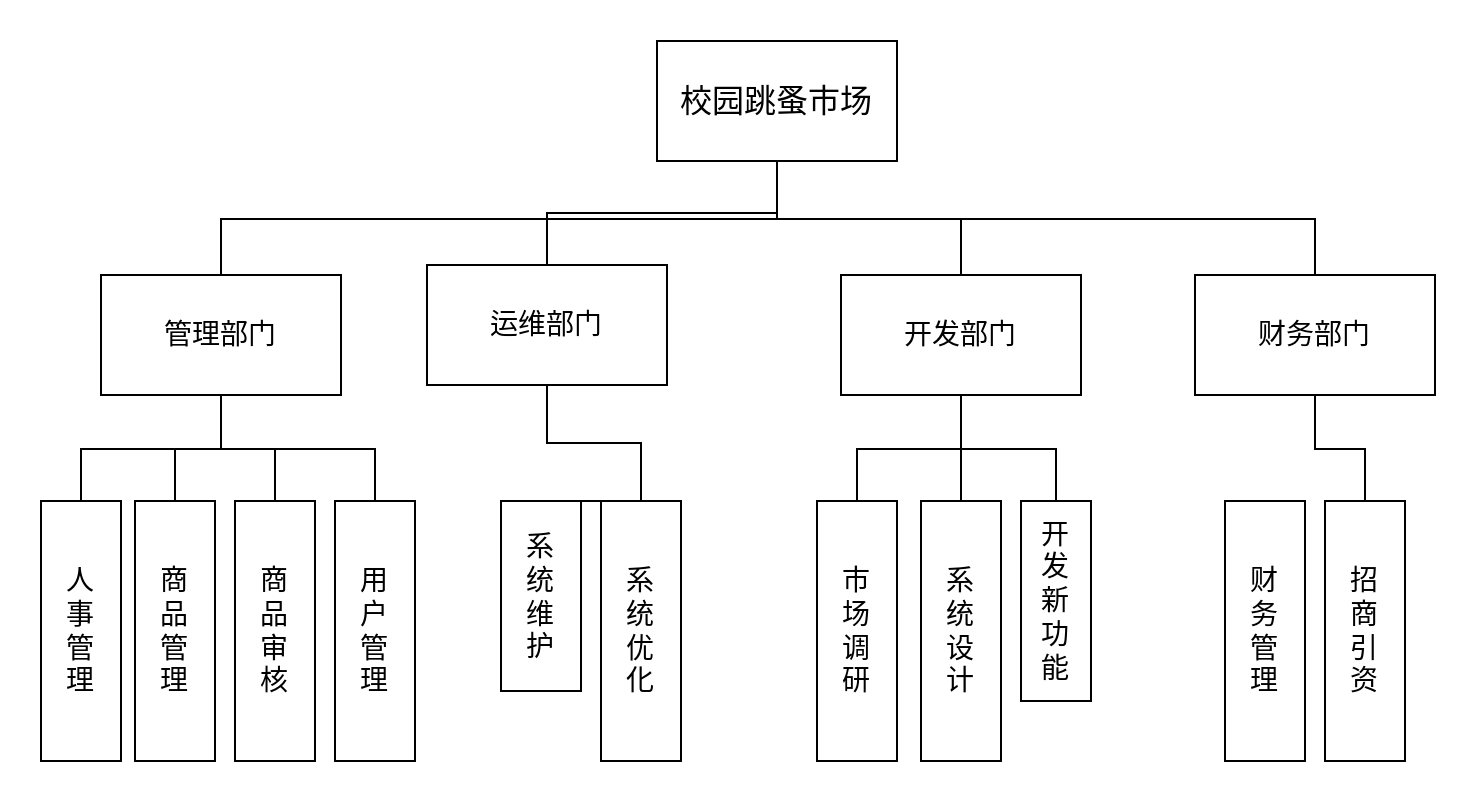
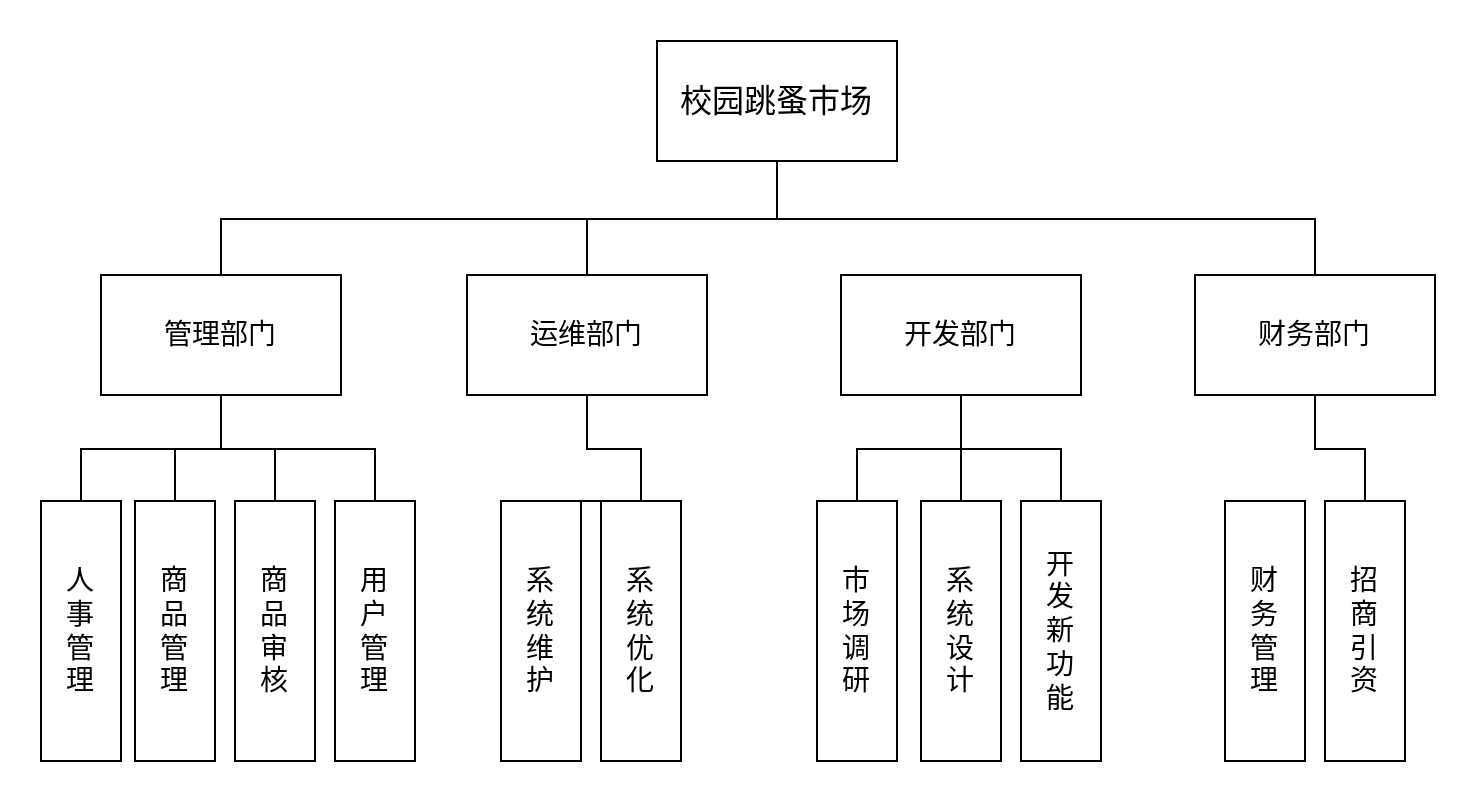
  <mxCell id="0" />
  <mxCell id="1" parent="0" />
  <mxCell id="2" value="&lt;font style=&quot;font-size: 16px&quot;&gt;校园跳蚤市场&lt;/font&gt;" style="rounded=0;whiteSpace=wrap;html=1;" vertex="1" parent="1"><mxGeometry x="328" y="20" width="120" height="60" as="geometry" /></mxCell>
  <mxCell id="3" value="管理部门" style="rounded=0;whiteSpace=wrap;html=1;fontSize=14;" vertex="1" parent="1"><mxGeometry x="50" y="137" width="120" height="60" as="geometry" /></mxCell>
- <mxCell id="4" value="运维部门" style="rounded=0;whiteSpace=wrap;html=1;fontSize=14;" vertex="1" parent="1"><mxGeometry x="213" y="132" width="120" height="60" as="geometry" /></mxCell>
+ <mxCell id="4" value="运维部门" style="rounded=0;whiteSpace=wrap;html=1;fontSize=14;" vertex="1" parent="1"><mxGeometry x="233" y="137" width="120" height="60" as="geometry" /></mxCell>
  <mxCell id="5" value="开发部门" style="rounded=0;whiteSpace=wrap;html=1;fontSize=14;" vertex="1" parent="1"><mxGeometry x="420" y="137" width="120" height="60" as="geometry" /></mxCell>
  <mxCell id="6" value="财务部门" style="rounded=0;whiteSpace=wrap;html=1;fontSize=14;" vertex="1" parent="1"><mxGeometry x="597" y="137" width="120" height="60" as="geometry" /></mxCell>
  <mxCell id="7" value="商&lt;br style=&quot;font-size: 14px;&quot;&gt;品&lt;br style=&quot;font-size: 14px;&quot;&gt;管&lt;br style=&quot;font-size: 14px;&quot;&gt;理" style="rounded=0;whiteSpace=wrap;html=1;horizontal=1;flipV=0;fontSize=14;" vertex="1" parent="1"><mxGeometry x="67" y="250" width="40" height="130" as="geometry" /></mxCell>
  <mxCell id="8" value="用&lt;br&gt;户&lt;br style=&quot;font-size: 14px&quot;&gt;管&lt;br style=&quot;font-size: 14px&quot;&gt;理" style="rounded=0;whiteSpace=wrap;html=1;horizontal=1;flipV=0;fontSize=14;" vertex="1" parent="1"><mxGeometry x="167" y="250" width="40" height="130" as="geometry" /></mxCell>
  <mxCell id="9" value="商&lt;br&gt;品&lt;br&gt;审&lt;br&gt;核" style="rounded=0;whiteSpace=wrap;html=1;horizontal=1;flipV=0;fontSize=14;" vertex="1" parent="1"><mxGeometry x="117" y="250" width="40" height="130" as="geometry" /></mxCell>
- <mxCell id="10" value="系&lt;br&gt;统&lt;br&gt;维&lt;br&gt;护" style="rounded=0;whiteSpace=wrap;html=1;horizontal=1;flipV=0;fontSize=14;" vertex="1" parent="1"><mxGeometry x="250" y="250" width="40" height="95" as="geometry" /></mxCell>
+ <mxCell id="10" value="系&lt;br&gt;统&lt;br&gt;维&lt;br&gt;护" style="rounded=0;whiteSpace=wrap;html=1;horizontal=1;flipV=0;fontSize=14;" vertex="1" parent="1"><mxGeometry x="250" y="250" width="40" height="130" as="geometry" /></mxCell>
  <mxCell id="11" value="系&lt;br&gt;统&lt;br&gt;优&lt;br&gt;化" style="rounded=0;whiteSpace=wrap;html=1;horizontal=1;flipV=0;fontSize=14;" vertex="1" parent="1"><mxGeometry x="300" y="250" width="40" height="130" as="geometry" /></mxCell>
- <mxCell id="12" value="开&lt;br&gt;发&lt;br&gt;新&lt;br&gt;功&lt;br&gt;能" style="rounded=0;whiteSpace=wrap;html=1;horizontal=1;flipV=0;fontSize=14;" vertex="1" parent="1"><mxGeometry x="510" y="250" width="35" height="100" as="geometry" /></mxCell>
+ <mxCell id="12" value="开&lt;br&gt;发&lt;br&gt;新&lt;br&gt;功&lt;br&gt;能" style="rounded=0;whiteSpace=wrap;html=1;horizontal=1;flipV=0;fontSize=14;" vertex="1" parent="1"><mxGeometry x="510" y="250" width="40" height="130" as="geometry" /></mxCell>
  <mxCell id="13" value="财&lt;br&gt;务&lt;br&gt;管&lt;br&gt;理" style="rounded=0;whiteSpace=wrap;html=1;horizontal=1;flipV=0;fontSize=14;" vertex="1" parent="1"><mxGeometry x="612" y="250" width="40" height="130" as="geometry" /></mxCell>
  <mxCell id="14" value="招&lt;br&gt;商&lt;br&gt;引&lt;br&gt;资" style="rounded=0;whiteSpace=wrap;html=1;horizontal=1;flipV=0;fontSize=14;" vertex="1" parent="1"><mxGeometry x="662" y="250" width="40" height="130" as="geometry" /></mxCell>
  <mxCell id="15" value="人&lt;br&gt;事&lt;br&gt;管&lt;br&gt;理" style="rounded=0;whiteSpace=wrap;html=1;horizontal=1;flipV=0;fontSize=14;" vertex="1" parent="1"><mxGeometry x="20" y="250" width="40" height="130" as="geometry" /></mxCell>
  <mxCell id="16" value="系&lt;br&gt;统&lt;br&gt;设&lt;br&gt;计" style="rounded=0;whiteSpace=wrap;html=1;horizontal=1;flipV=0;fontSize=14;" vertex="1" parent="1"><mxGeometry x="460" y="250" width="40" height="130" as="geometry" /></mxCell>
  <mxCell id="17" value="市&lt;br&gt;场&lt;br&gt;调&lt;br&gt;研" style="rounded=0;whiteSpace=wrap;html=1;horizontal=1;flipV=0;fontSize=14;" vertex="1" parent="1"><mxGeometry x="408" y="250" width="40" height="130" as="geometry" /></mxCell>
  <mxCell id="18" value="" style="endArrow=none;html=1;rounded=0;fontSize=16;elbow=vertical;exitX=0.5;exitY=0;exitDx=0;exitDy=0;entryX=0.5;entryY=1;entryDx=0;entryDy=0;edgeStyle=elbowEdgeStyle;" edge="1" parent="1" source="3" target="2"><mxGeometry width="50" height="50" relative="1" as="geometry"><mxPoint x="140" y="110" as="sourcePoint" /><mxPoint x="190" y="60" as="targetPoint" /></mxGeometry></mxCell>
  <mxCell id="19" value="" style="endArrow=none;html=1;rounded=0;fontSize=16;exitX=0.5;exitY=0;exitDx=0;exitDy=0;edgeStyle=elbowEdgeStyle;elbow=vertical;entryX=0.5;entryY=1;entryDx=0;entryDy=0;" edge="1" parent="1" source="4" target="2"><mxGeometry width="50" height="50" relative="1" as="geometry"><mxPoint x="540" y="120" as="sourcePoint" /><mxPoint x="390" y="80" as="targetPoint" /></mxGeometry></mxCell>
- <mxCell id="20" value="" style="endArrow=none;html=1;rounded=0;fontSize=16;elbow=vertical;exitX=0.5;exitY=1;exitDx=0;exitDy=0;entryX=0.5;entryY=0;entryDx=0;entryDy=0;edgeStyle=elbowEdgeStyle;" edge="1" parent="1" source="2" target="5"><mxGeometry width="50" height="50" relative="1" as="geometry"><mxPoint x="510" y="110" as="sourcePoint" /><mxPoint x="560" y="60" as="targetPoint" /></mxGeometry></mxCell>
  <mxCell id="21" value="" style="endArrow=none;html=1;rounded=0;fontSize=16;elbow=vertical;exitX=0.5;exitY=1;exitDx=0;exitDy=0;entryX=0.5;entryY=0;entryDx=0;entryDy=0;edgeStyle=elbowEdgeStyle;" edge="1" parent="1" source="2" target="6"><mxGeometry width="50" height="50" relative="1" as="geometry"><mxPoint x="590" y="120" as="sourcePoint" /><mxPoint x="640" y="70" as="targetPoint" /></mxGeometry></mxCell>
  <mxCell id="22" value="" style="endArrow=none;html=1;rounded=0;fontSize=16;elbow=vertical;entryX=0.5;entryY=1;entryDx=0;entryDy=0;exitX=0.5;exitY=0;exitDx=0;exitDy=0;edgeStyle=elbowEdgeStyle;" edge="1" parent="1" source="15" target="3"><mxGeometry width="50" height="50" relative="1" as="geometry"><mxPoint x="100" y="240" as="sourcePoint" /><mxPoint x="150" y="190" as="targetPoint" /></mxGeometry></mxCell>
  <mxCell id="23" value="" style="endArrow=none;html=1;rounded=0;fontSize=16;elbow=vertical;entryX=0.5;entryY=1;entryDx=0;entryDy=0;exitX=0.5;exitY=0;exitDx=0;exitDy=0;edgeStyle=elbowEdgeStyle;" edge="1" parent="1" source="7" target="3"><mxGeometry width="50" height="50" relative="1" as="geometry"><mxPoint x="130" y="260" as="sourcePoint" /><mxPoint x="180" y="210" as="targetPoint" /></mxGeometry></mxCell>
  <mxCell id="24" value="" style="endArrow=none;html=1;rounded=0;fontSize=16;elbow=vertical;entryX=0.5;entryY=1;entryDx=0;entryDy=0;exitX=0.5;exitY=0;exitDx=0;exitDy=0;edgeStyle=elbowEdgeStyle;" edge="1" parent="1" source="9" target="3"><mxGeometry width="50" height="50" relative="1" as="geometry"><mxPoint x="120" y="260" as="sourcePoint" /><mxPoint x="170" y="210" as="targetPoint" /></mxGeometry></mxCell>
  <mxCell id="25" value="" style="endArrow=none;html=1;rounded=0;fontSize=16;elbow=vertical;entryX=0.5;entryY=1;entryDx=0;entryDy=0;exitX=0.5;exitY=0;exitDx=0;exitDy=0;edgeStyle=elbowEdgeStyle;" edge="1" parent="1" source="8" target="3"><mxGeometry width="50" height="50" relative="1" as="geometry"><mxPoint x="160" y="250" as="sourcePoint" /><mxPoint x="210" y="200" as="targetPoint" /></mxGeometry></mxCell>
  <mxCell id="26" value="" style="endArrow=none;html=1;rounded=0;fontSize=16;elbow=vertical;exitX=0.5;exitY=0;exitDx=0;exitDy=0;edgeStyle=elbowEdgeStyle;" edge="1" parent="1" source="10" target="11"><mxGeometry width="50" height="50" relative="1" as="geometry"><mxPoint x="230" y="250" as="sourcePoint" /><mxPoint x="280" y="200" as="targetPoint" /></mxGeometry></mxCell>
  <mxCell id="27" value="" style="endArrow=none;html=1;rounded=0;fontSize=16;elbow=vertical;exitX=0.5;exitY=1;exitDx=0;exitDy=0;entryX=0.5;entryY=0;entryDx=0;entryDy=0;edgeStyle=elbowEdgeStyle;" edge="1" parent="1" source="5" target="17"><mxGeometry width="50" height="50" relative="1" as="geometry"><mxPoint x="370" y="300" as="sourcePoint" /><mxPoint x="420" y="250" as="targetPoint" /></mxGeometry></mxCell>
  <mxCell id="28" value="" style="endArrow=none;html=1;rounded=0;fontSize=16;elbow=vertical;exitX=0.5;exitY=1;exitDx=0;exitDy=0;entryX=0.5;entryY=0;entryDx=0;entryDy=0;edgeStyle=elbowEdgeStyle;" edge="1" parent="1" source="4" target="11"><mxGeometry width="50" height="50" relative="1" as="geometry"><mxPoint x="370" y="300" as="sourcePoint" /><mxPoint x="420" y="250" as="targetPoint" /></mxGeometry></mxCell>
  <mxCell id="29" value="" style="endArrow=none;html=1;rounded=0;fontSize=16;elbow=vertical;exitX=0.5;exitY=1;exitDx=0;exitDy=0;entryX=0.5;entryY=0;entryDx=0;entryDy=0;edgeStyle=elbowEdgeStyle;" edge="1" parent="1" source="5" target="12"><mxGeometry width="50" height="50" relative="1" as="geometry"><mxPoint x="370" y="300" as="sourcePoint" /><mxPoint x="420" y="250" as="targetPoint" /></mxGeometry></mxCell>
  <mxCell id="30" value="" style="endArrow=none;html=1;rounded=0;fontSize=16;elbow=vertical;exitX=0.5;exitY=1;exitDx=0;exitDy=0;entryX=0.5;entryY=0;entryDx=0;entryDy=0;edgeStyle=elbowEdgeStyle;" edge="1" parent="1" source="5" target="16"><mxGeometry width="50" height="50" relative="1" as="geometry"><mxPoint x="370" y="300" as="sourcePoint" /><mxPoint x="420" y="250" as="targetPoint" /></mxGeometry></mxCell>
  <mxCell id="31" value="" style="endArrow=none;html=1;rounded=0;fontSize=16;elbow=vertical;entryX=0.5;entryY=1;entryDx=0;entryDy=0;exitX=0.5;exitY=0;exitDx=0;exitDy=0;edgeStyle=elbowEdgeStyle;" edge="1" parent="1" source="14" target="6"><mxGeometry width="50" height="50" relative="1" as="geometry"><mxPoint x="776" y="270" as="sourcePoint" /><mxPoint x="826" y="220" as="targetPoint" /></mxGeometry></mxCell>
